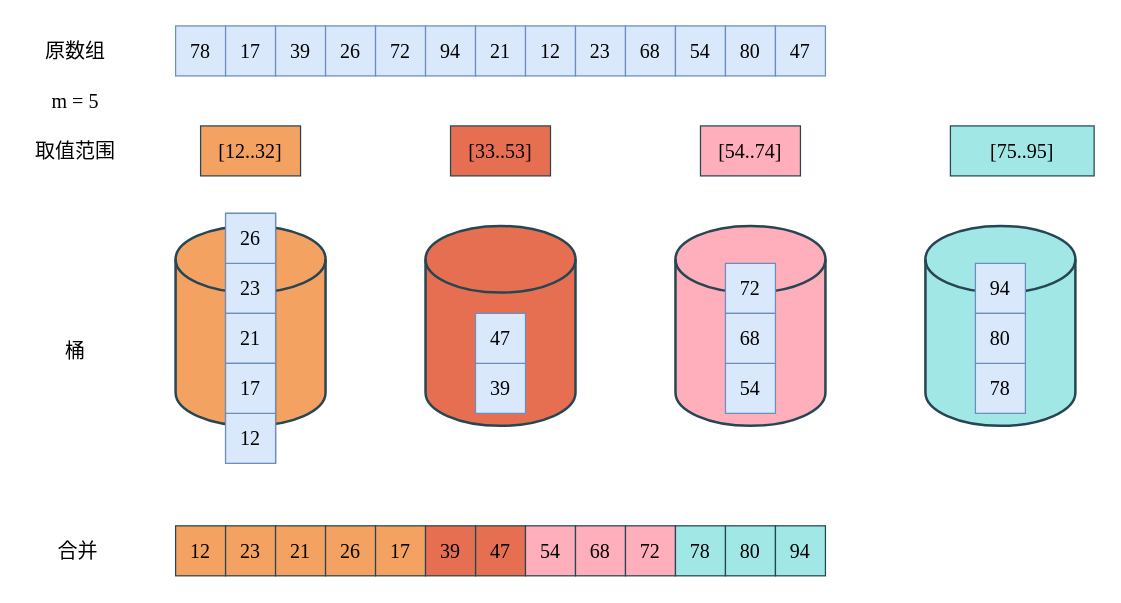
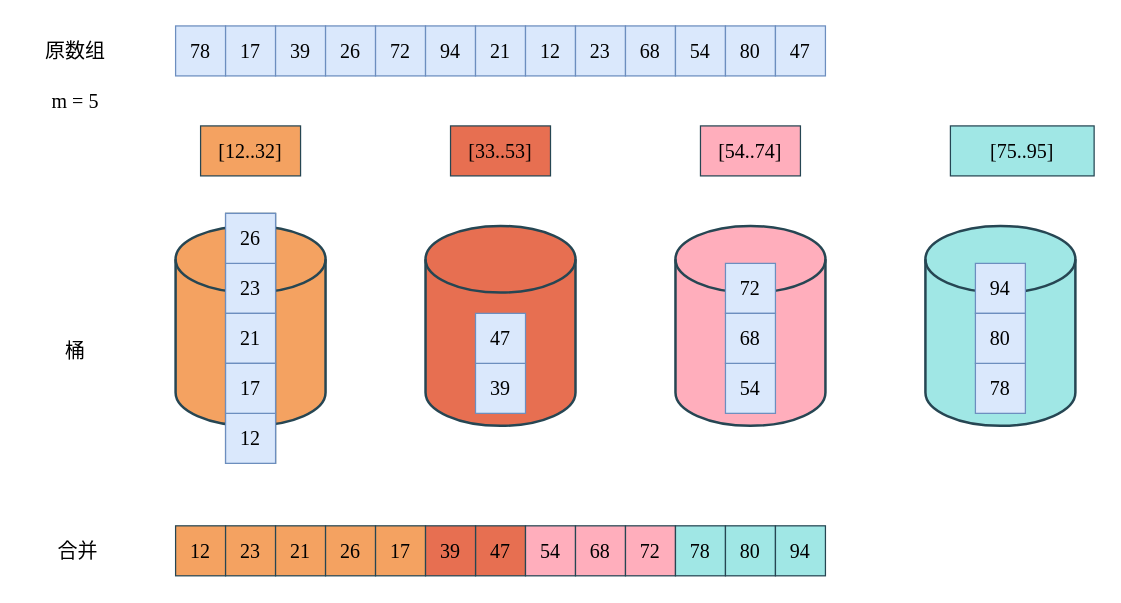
  <mxCell id="0" />
  <mxCell id="1" parent="0" />
  <mxCell id="2" value="" style="strokeWidth=2;html=1;shape=mxgraph.flowchart.database;whiteSpace=wrap;rounded=1;shadow=0;strokeColor=#264653;fontFamily=Ubuntu;fontSize=16;fontStyle=0;fillColor=#A0E7E5;" vertex="1" parent="1"><mxGeometry x="740" y="180" width="120" height="160" as="geometry" /></mxCell>
  <mxCell id="3" value="78" style="rounded=0;whiteSpace=wrap;html=1;shadow=0;strokeColor=#6c8ebf;strokeWidth=1;fontFamily=Ubuntu;fontSize=16;fontStyle=0;fillColor=#dae8fc;" vertex="1" parent="1"><mxGeometry x="140" y="20" width="40" height="40" as="geometry" /></mxCell>
  <mxCell id="4" value="17" style="rounded=0;whiteSpace=wrap;html=1;shadow=0;strokeColor=#6c8ebf;strokeWidth=1;fontFamily=Ubuntu;fontSize=16;fontStyle=0;fillColor=#dae8fc;" vertex="1" parent="1"><mxGeometry x="180" y="20" width="40" height="40" as="geometry" /></mxCell>
  <mxCell id="5" value="39" style="rounded=0;whiteSpace=wrap;html=1;shadow=0;strokeColor=#6c8ebf;strokeWidth=1;fontFamily=Ubuntu;fontSize=16;fontStyle=0;fillColor=#dae8fc;" vertex="1" parent="1"><mxGeometry x="220" y="20" width="40" height="40" as="geometry" /></mxCell>
  <mxCell id="6" value="26" style="rounded=0;whiteSpace=wrap;html=1;shadow=0;strokeColor=#6c8ebf;strokeWidth=1;fontFamily=Ubuntu;fontSize=16;fontStyle=0;fillColor=#dae8fc;" vertex="1" parent="1"><mxGeometry x="260" y="20" width="40" height="40" as="geometry" /></mxCell>
  <mxCell id="7" value="72" style="rounded=0;whiteSpace=wrap;html=1;shadow=0;strokeColor=#6c8ebf;strokeWidth=1;fontFamily=Ubuntu;fontSize=16;fontStyle=0;fillColor=#dae8fc;" vertex="1" parent="1"><mxGeometry x="300" y="20" width="40" height="40" as="geometry" /></mxCell>
  <mxCell id="8" value="94" style="rounded=0;whiteSpace=wrap;html=1;shadow=0;strokeColor=#6c8ebf;strokeWidth=1;fontFamily=Ubuntu;fontSize=16;fontStyle=0;fillColor=#dae8fc;" vertex="1" parent="1"><mxGeometry x="340" y="20" width="40" height="40" as="geometry" /></mxCell>
  <mxCell id="9" value="21" style="rounded=0;whiteSpace=wrap;html=1;shadow=0;strokeColor=#6c8ebf;strokeWidth=1;fontFamily=Ubuntu;fontSize=16;fontStyle=0;fillColor=#dae8fc;" vertex="1" parent="1"><mxGeometry x="380" y="20" width="40" height="40" as="geometry" /></mxCell>
  <mxCell id="10" value="12" style="rounded=0;whiteSpace=wrap;html=1;shadow=0;strokeColor=#6c8ebf;strokeWidth=1;fontFamily=Ubuntu;fontSize=16;fontStyle=0;fillColor=#dae8fc;" vertex="1" parent="1"><mxGeometry x="420" y="20" width="40" height="40" as="geometry" /></mxCell>
  <mxCell id="11" value="23" style="rounded=0;whiteSpace=wrap;html=1;shadow=0;strokeColor=#6c8ebf;strokeWidth=1;fontFamily=Ubuntu;fontSize=16;fontStyle=0;fillColor=#dae8fc;" vertex="1" parent="1"><mxGeometry x="460" y="20" width="40" height="40" as="geometry" /></mxCell>
  <mxCell id="12" value="68" style="rounded=0;whiteSpace=wrap;html=1;shadow=0;strokeColor=#6c8ebf;strokeWidth=1;fontFamily=Ubuntu;fontSize=16;fontStyle=0;fillColor=#dae8fc;" vertex="1" parent="1"><mxGeometry x="500" y="20" width="40" height="40" as="geometry" /></mxCell>
  <mxCell id="13" value="原数组" style="text;html=1;align=center;verticalAlign=middle;whiteSpace=wrap;rounded=0;fontFamily=Ubuntu;fontSize=16;fontStyle=0;" vertex="1" parent="1"><mxGeometry x="20" y="20" width="80" height="40" as="geometry" /></mxCell>
  <mxCell id="14" value="" style="strokeWidth=2;html=1;shape=mxgraph.flowchart.database;whiteSpace=wrap;rounded=1;shadow=0;strokeColor=#264653;fontFamily=Ubuntu;fontSize=16;fontStyle=0;fillColor=#f4a261;" vertex="1" parent="1"><mxGeometry x="140" y="180" width="120" height="160" as="geometry" /></mxCell>
  <mxCell id="15" value="桶" style="text;html=1;align=center;verticalAlign=middle;whiteSpace=wrap;rounded=0;fontFamily=Ubuntu;fontSize=16;fontStyle=0;" vertex="1" parent="1"><mxGeometry x="20" y="260" width="80" height="40" as="geometry" /></mxCell>
- <mxCell id="16" value="取值范围" style="text;html=1;align=center;verticalAlign=middle;whiteSpace=wrap;rounded=0;fontFamily=Ubuntu;fontSize=16;fontStyle=0;" vertex="1" parent="1"><mxGeometry x="20" y="100" width="80" height="40" as="geometry" /></mxCell>
  <mxCell id="17" value="[12..3&lt;span style=&quot;background-color: initial;&quot;&gt;2]&lt;/span&gt;" style="text;html=1;align=center;verticalAlign=middle;whiteSpace=wrap;rounded=0;fontFamily=Ubuntu;fontSize=16;fontStyle=0;fillColor=#f4a261;strokeColor=#264653;" vertex="1" parent="1"><mxGeometry x="160" y="100" width="80" height="40" as="geometry" /></mxCell>
  <mxCell id="18" value="[33..53]" style="text;html=1;align=center;verticalAlign=middle;whiteSpace=wrap;rounded=0;fontFamily=Ubuntu;fontSize=16;fontStyle=0;fillColor=#e76f51;strokeColor=#264653;" vertex="1" parent="1"><mxGeometry x="360" y="100" width="80" height="40" as="geometry" /></mxCell>
  <mxCell id="19" value="[54..74]" style="text;html=1;align=center;verticalAlign=middle;whiteSpace=wrap;rounded=0;fontFamily=Ubuntu;fontSize=16;fontStyle=0;fillColor=#FFAEBC;strokeColor=#264653;" vertex="1" parent="1"><mxGeometry x="560" y="100" width="80" height="40" as="geometry" /></mxCell>
  <mxCell id="20" value="[75..95]" style="text;html=1;align=center;verticalAlign=middle;whiteSpace=wrap;rounded=0;fontFamily=Ubuntu;fontSize=16;fontStyle=0;fillColor=#A0E7E5;strokeColor=#264653;" vertex="1" parent="1"><mxGeometry x="760" y="100" width="115" height="40" as="geometry" /></mxCell>
  <mxCell id="21" value="" style="strokeWidth=2;html=1;shape=mxgraph.flowchart.database;whiteSpace=wrap;rounded=1;shadow=0;strokeColor=#264653;fontFamily=Ubuntu;fontSize=16;fontStyle=0;fillColor=#e76f51;" vertex="1" parent="1"><mxGeometry x="340" y="180" width="120" height="160" as="geometry" /></mxCell>
  <mxCell id="22" value="54" style="rounded=0;whiteSpace=wrap;html=1;shadow=0;strokeColor=#6c8ebf;strokeWidth=1;fontFamily=Ubuntu;fontSize=16;fontStyle=0;fillColor=#dae8fc;" vertex="1" parent="1"><mxGeometry x="540" y="20" width="40" height="40" as="geometry" /></mxCell>
  <mxCell id="23" value="80" style="rounded=0;whiteSpace=wrap;html=1;shadow=0;strokeColor=#6c8ebf;strokeWidth=1;fontFamily=Ubuntu;fontSize=16;fontStyle=0;fillColor=#dae8fc;" vertex="1" parent="1"><mxGeometry x="580" y="20" width="40" height="40" as="geometry" /></mxCell>
  <mxCell id="24" value="47" style="rounded=0;whiteSpace=wrap;html=1;shadow=0;strokeColor=#6c8ebf;strokeWidth=1;fontFamily=Ubuntu;fontSize=16;fontStyle=0;fillColor=#dae8fc;" vertex="1" parent="1"><mxGeometry x="620" y="20" width="40" height="40" as="geometry" /></mxCell>
  <mxCell id="25" value="" style="strokeWidth=2;html=1;shape=mxgraph.flowchart.database;whiteSpace=wrap;rounded=1;shadow=0;strokeColor=#264653;fontFamily=Ubuntu;fontSize=16;fontStyle=0;fillColor=#FFAEBC;" vertex="1" parent="1"><mxGeometry x="540" y="180" width="120" height="160" as="geometry" /></mxCell>
  <mxCell id="26" value="" style="group" vertex="1" connectable="0" parent="1"><mxGeometry x="380" y="250" width="40" height="80" as="geometry" /></mxCell>
  <mxCell id="27" value="39" style="rounded=0;whiteSpace=wrap;html=1;shadow=0;strokeColor=#6c8ebf;strokeWidth=1;fontFamily=Ubuntu;fontSize=16;fontStyle=0;fillColor=#dae8fc;" vertex="1" parent="26"><mxGeometry y="40" width="40" height="40" as="geometry" /></mxCell>
  <mxCell id="28" value="47" style="rounded=0;whiteSpace=wrap;html=1;shadow=0;strokeColor=#6c8ebf;strokeWidth=1;fontFamily=Ubuntu;fontSize=16;fontStyle=0;fillColor=#dae8fc;" vertex="1" parent="26"><mxGeometry width="40" height="40" as="geometry" /></mxCell>
  <mxCell id="29" value="m = 5" style="text;html=1;align=center;verticalAlign=middle;whiteSpace=wrap;rounded=0;fontFamily=Ubuntu;fontSize=16;fontStyle=0;" vertex="1" parent="1"><mxGeometry x="20" y="60" width="80" height="40" as="geometry" /></mxCell>
  <mxCell id="30" value="&amp;nbsp;合并" style="text;html=1;align=center;verticalAlign=middle;whiteSpace=wrap;rounded=0;fontFamily=Ubuntu;fontSize=16;fontStyle=0;" vertex="1" parent="1"><mxGeometry x="20" y="420" width="80" height="40" as="geometry" /></mxCell>
  <mxCell id="31" value="54" style="rounded=0;whiteSpace=wrap;html=1;shadow=0;strokeColor=#6c8ebf;strokeWidth=1;fontFamily=Ubuntu;fontSize=16;fontStyle=0;fillColor=#dae8fc;" vertex="1" parent="1"><mxGeometry x="580" y="290" width="40" height="40" as="geometry" /></mxCell>
  <mxCell id="32" value="72" style="rounded=0;whiteSpace=wrap;html=1;shadow=0;strokeColor=#6c8ebf;strokeWidth=1;fontFamily=Ubuntu;fontSize=16;fontStyle=0;fillColor=#dae8fc;" vertex="1" parent="1"><mxGeometry x="580" y="210" width="40" height="40" as="geometry" /></mxCell>
  <mxCell id="33" value="68" style="rounded=0;whiteSpace=wrap;html=1;shadow=0;strokeColor=#6c8ebf;strokeWidth=1;fontFamily=Ubuntu;fontSize=16;fontStyle=0;fillColor=#dae8fc;" vertex="1" parent="1"><mxGeometry x="580" y="250" width="40" height="40" as="geometry" /></mxCell>
  <mxCell id="34" value="94" style="rounded=0;whiteSpace=wrap;html=1;shadow=0;strokeColor=#6c8ebf;strokeWidth=1;fontFamily=Ubuntu;fontSize=16;fontStyle=0;fillColor=#dae8fc;" vertex="1" parent="1"><mxGeometry x="780" y="210" width="40" height="40" as="geometry" /></mxCell>
  <mxCell id="35" value="78" style="rounded=0;whiteSpace=wrap;html=1;shadow=0;strokeColor=#6c8ebf;strokeWidth=1;fontFamily=Ubuntu;fontSize=16;fontStyle=0;fillColor=#dae8fc;" vertex="1" parent="1"><mxGeometry x="780" y="290" width="40" height="40" as="geometry" /></mxCell>
  <mxCell id="36" value="80" style="rounded=0;whiteSpace=wrap;html=1;shadow=0;strokeColor=#6c8ebf;strokeWidth=1;fontFamily=Ubuntu;fontSize=16;fontStyle=0;fillColor=#dae8fc;" vertex="1" parent="1"><mxGeometry x="780" y="250" width="40" height="40" as="geometry" /></mxCell>
  <mxCell id="37" value="" style="group;fillColor=#f4a261;strokeColor=#264653;" vertex="1" connectable="0" parent="1"><mxGeometry x="180" y="170" width="40" height="200" as="geometry" /></mxCell>
  <mxCell id="38" value="12" style="rounded=0;whiteSpace=wrap;html=1;shadow=0;strokeColor=#6c8ebf;strokeWidth=1;fontFamily=Ubuntu;fontSize=16;fontStyle=0;fillColor=#dae8fc;" vertex="1" parent="37"><mxGeometry y="160" width="40" height="40" as="geometry" /></mxCell>
  <mxCell id="39" value="23" style="rounded=0;whiteSpace=wrap;html=1;shadow=0;strokeColor=#6c8ebf;strokeWidth=1;fontFamily=Ubuntu;fontSize=16;fontStyle=0;fillColor=#dae8fc;" vertex="1" parent="37"><mxGeometry y="40" width="40" height="40" as="geometry" /></mxCell>
  <mxCell id="40" value="21" style="rounded=0;whiteSpace=wrap;html=1;shadow=0;strokeColor=#6c8ebf;strokeWidth=1;fontFamily=Ubuntu;fontSize=16;fontStyle=0;fillColor=#dae8fc;" vertex="1" parent="37"><mxGeometry y="80" width="40" height="40" as="geometry" /></mxCell>
  <mxCell id="41" value="26" style="rounded=0;whiteSpace=wrap;html=1;shadow=0;strokeColor=#6c8ebf;strokeWidth=1;fontFamily=Ubuntu;fontSize=16;fontStyle=0;fillColor=#dae8fc;" vertex="1" parent="37"><mxGeometry width="40" height="40" as="geometry" /></mxCell>
  <mxCell id="42" value="17" style="rounded=0;whiteSpace=wrap;html=1;shadow=0;strokeColor=#6c8ebf;strokeWidth=1;fontFamily=Ubuntu;fontSize=16;fontStyle=0;fillColor=#dae8fc;" vertex="1" parent="37"><mxGeometry y="120" width="40" height="40" as="geometry" /></mxCell>
  <mxCell id="43" value="12" style="rounded=0;whiteSpace=wrap;html=1;shadow=0;strokeColor=#264653;strokeWidth=1;fontFamily=Ubuntu;fontSize=16;fontStyle=0;fillColor=#f4a261;" vertex="1" parent="1"><mxGeometry x="140" y="420" width="40" height="40" as="geometry" /></mxCell>
  <mxCell id="44" value="23" style="rounded=0;whiteSpace=wrap;html=1;shadow=0;strokeColor=#264653;strokeWidth=1;fontFamily=Ubuntu;fontSize=16;fontStyle=0;fillColor=#f4a261;" vertex="1" parent="1"><mxGeometry x="180" y="420" width="40" height="40" as="geometry" /></mxCell>
  <mxCell id="45" value="21" style="rounded=0;whiteSpace=wrap;html=1;shadow=0;strokeColor=#264653;strokeWidth=1;fontFamily=Ubuntu;fontSize=16;fontStyle=0;fillColor=#f4a261;" vertex="1" parent="1"><mxGeometry x="220" y="420" width="40" height="40" as="geometry" /></mxCell>
  <mxCell id="46" value="26" style="rounded=0;whiteSpace=wrap;html=1;shadow=0;strokeColor=#264653;strokeWidth=1;fontFamily=Ubuntu;fontSize=16;fontStyle=0;fillColor=#f4a261;" vertex="1" parent="1"><mxGeometry x="260" y="420" width="40" height="40" as="geometry" /></mxCell>
  <mxCell id="47" value="17" style="rounded=0;whiteSpace=wrap;html=1;shadow=0;strokeColor=#264653;strokeWidth=1;fontFamily=Ubuntu;fontSize=16;fontStyle=0;fillColor=#f4a261;" vertex="1" parent="1"><mxGeometry x="300" y="420" width="40" height="40" as="geometry" /></mxCell>
  <mxCell id="48" value="47" style="rounded=0;whiteSpace=wrap;html=1;shadow=0;strokeColor=#264653;strokeWidth=1;fontFamily=Ubuntu;fontSize=16;fontStyle=0;fillColor=#e76f51;" vertex="1" parent="1"><mxGeometry x="380" y="420" width="40" height="40" as="geometry" /></mxCell>
  <mxCell id="49" value="39" style="rounded=0;whiteSpace=wrap;html=1;shadow=0;strokeColor=#264653;strokeWidth=1;fontFamily=Ubuntu;fontSize=16;fontStyle=0;fillColor=#e76f51;" vertex="1" parent="1"><mxGeometry x="340" y="420" width="40" height="40" as="geometry" /></mxCell>
  <mxCell id="50" value="54" style="rounded=0;whiteSpace=wrap;html=1;shadow=0;strokeColor=#264653;strokeWidth=1;fontFamily=Ubuntu;fontSize=16;fontStyle=0;fillColor=#FFAEBC;" vertex="1" parent="1"><mxGeometry x="420" y="420" width="40" height="40" as="geometry" /></mxCell>
  <mxCell id="51" value="68" style="rounded=0;whiteSpace=wrap;html=1;shadow=0;strokeColor=#264653;strokeWidth=1;fontFamily=Ubuntu;fontSize=16;fontStyle=0;fillColor=#FFAEBC;" vertex="1" parent="1"><mxGeometry x="460" y="420" width="40" height="40" as="geometry" /></mxCell>
  <mxCell id="52" value="72" style="rounded=0;whiteSpace=wrap;html=1;shadow=0;strokeColor=#264653;strokeWidth=1;fontFamily=Ubuntu;fontSize=16;fontStyle=0;fillColor=#FFAEBC;" vertex="1" parent="1"><mxGeometry x="500" y="420" width="40" height="40" as="geometry" /></mxCell>
  <mxCell id="53" value="78" style="rounded=0;whiteSpace=wrap;html=1;shadow=0;strokeColor=#264653;strokeWidth=1;fontFamily=Ubuntu;fontSize=16;fontStyle=0;fillColor=#A0E7E5;" vertex="1" parent="1"><mxGeometry x="540" y="420" width="40" height="40" as="geometry" /></mxCell>
  <mxCell id="54" value="80" style="rounded=0;whiteSpace=wrap;html=1;shadow=0;strokeColor=#264653;strokeWidth=1;fontFamily=Ubuntu;fontSize=16;fontStyle=0;fillColor=#A0E7E5;" vertex="1" parent="1"><mxGeometry x="580" y="420" width="40" height="40" as="geometry" /></mxCell>
  <mxCell id="55" value="94" style="rounded=0;whiteSpace=wrap;html=1;shadow=0;strokeColor=#264653;strokeWidth=1;fontFamily=Ubuntu;fontSize=16;fontStyle=0;fillColor=#A0E7E5;" vertex="1" parent="1"><mxGeometry x="620" y="420" width="40" height="40" as="geometry" /></mxCell>
